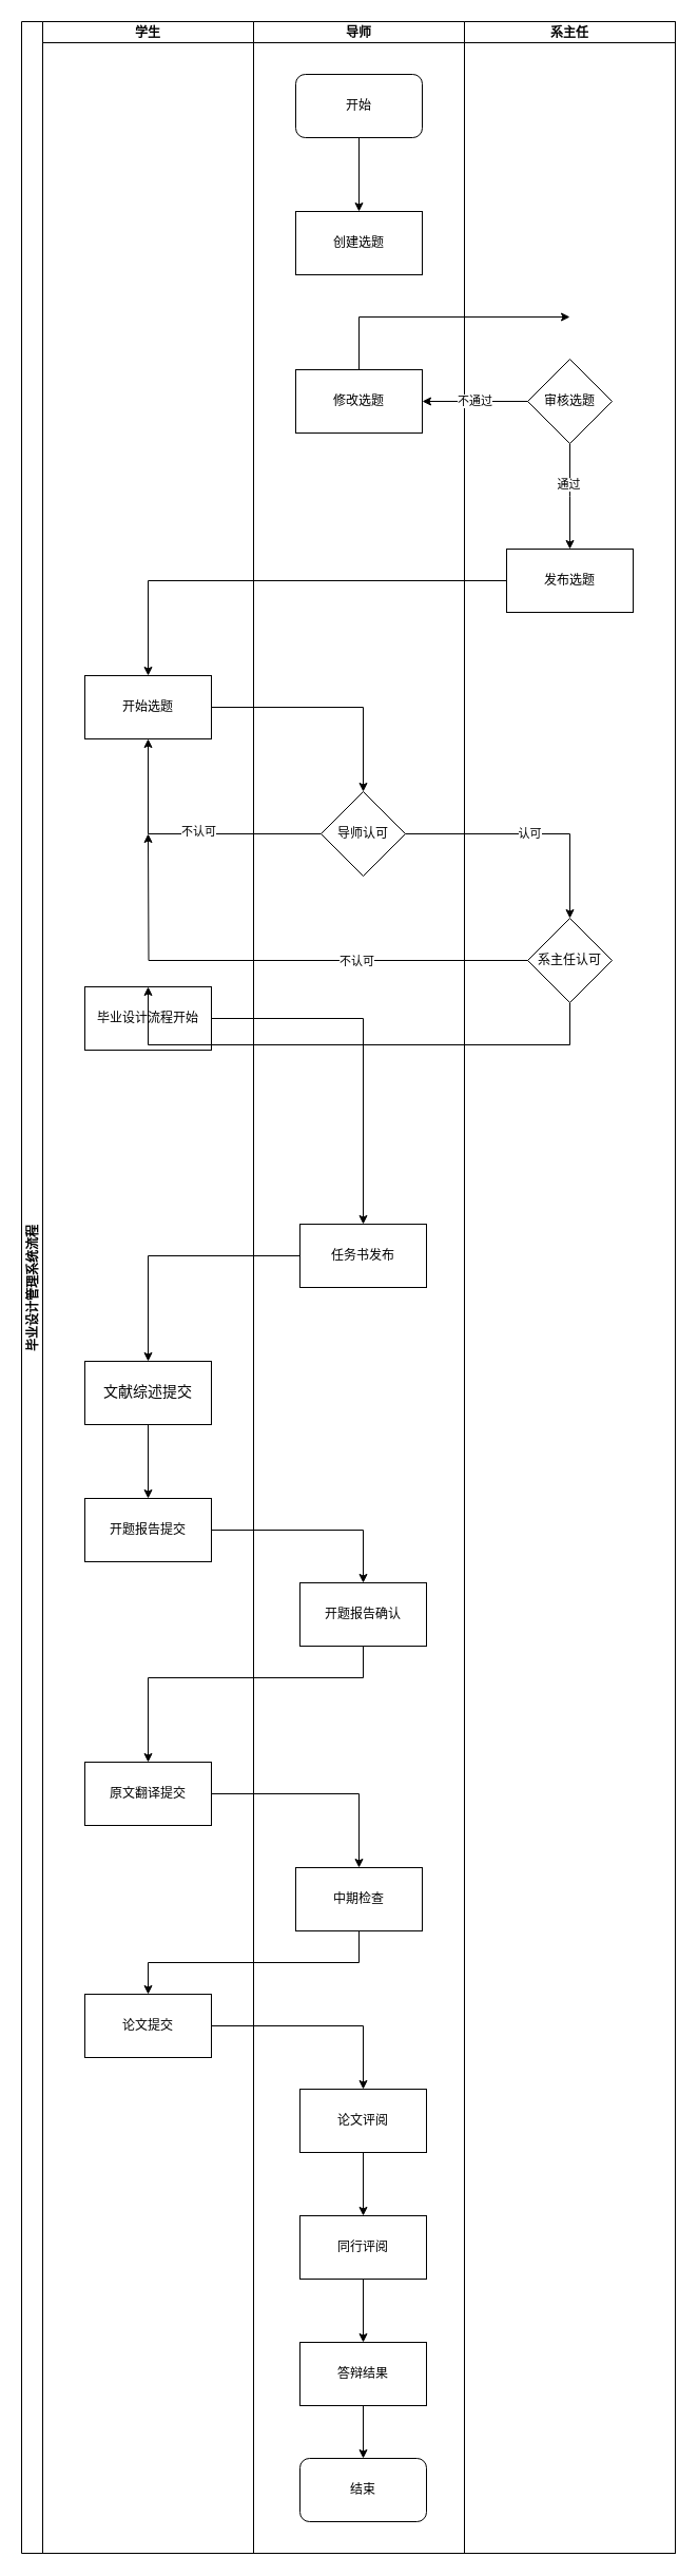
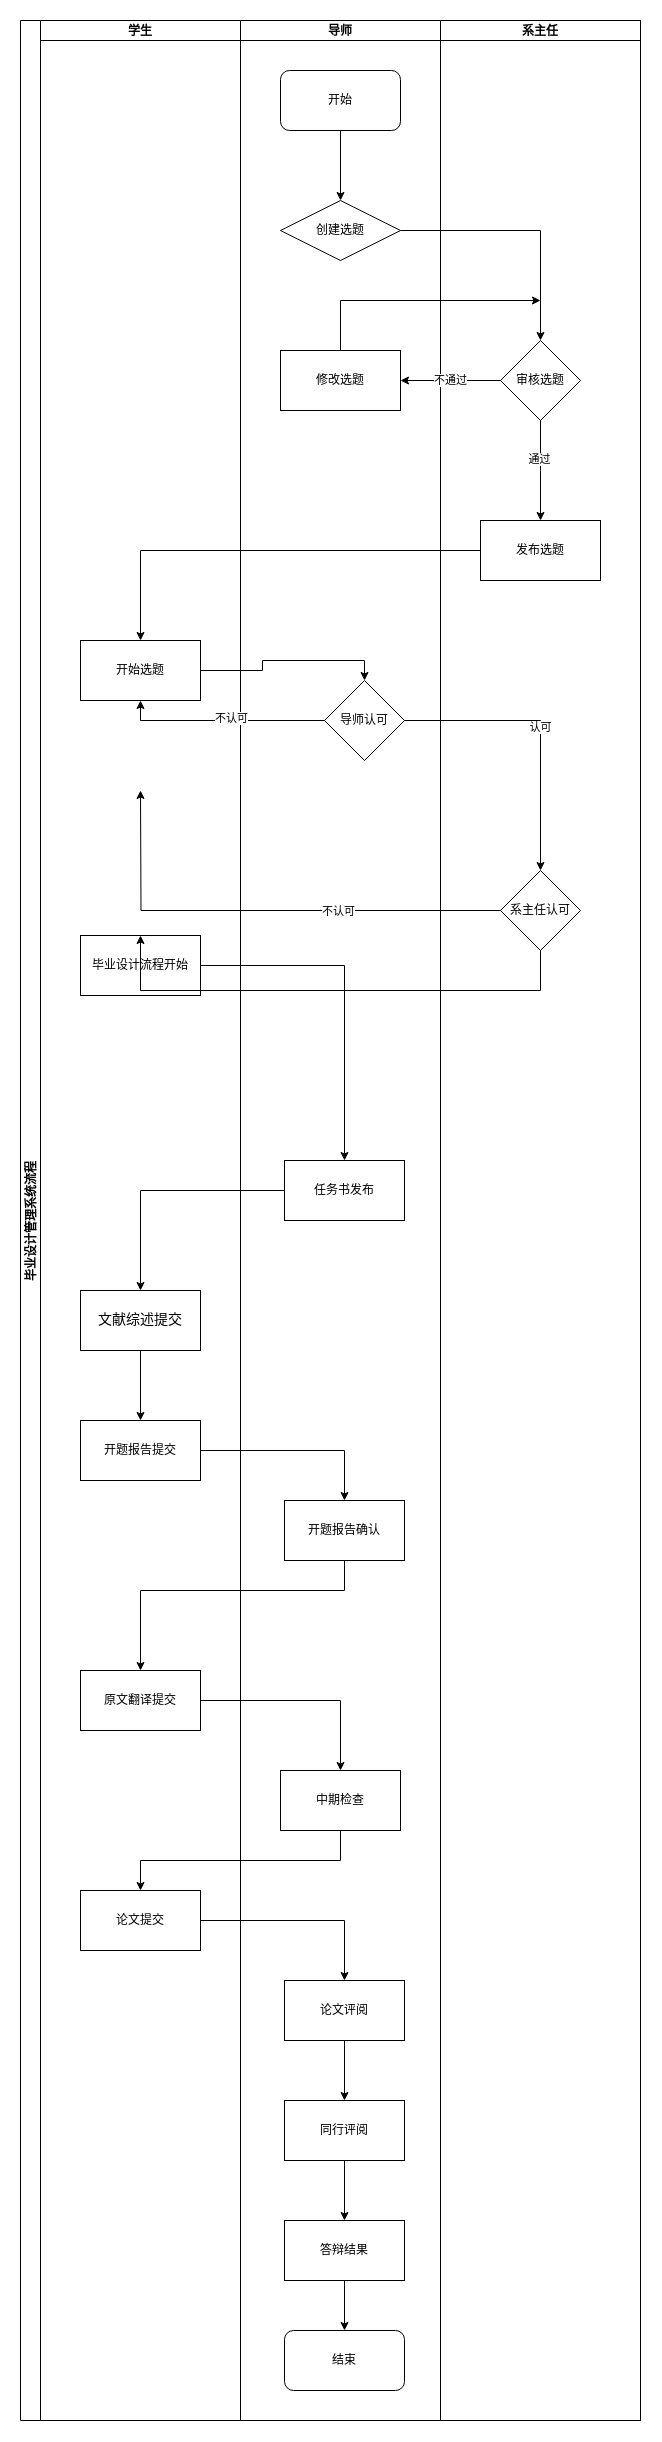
  <mxCell id="0" />
  <mxCell id="1" parent="0" />
  <mxCell id="2" value="毕业设计管理系统流程" style="swimlane;childLayout=stackLayout;resizeParent=1;resizeParentMax=0;startSize=20;horizontal=0;horizontalStack=1;" vertex="1" parent="1"><mxGeometry x="20" y="20" width="620" height="2400" as="geometry" /></mxCell>
  <mxCell id="3" value="学生" style="swimlane;startSize=20;" vertex="1" parent="2"><mxGeometry x="20" width="200" height="2400" as="geometry" /></mxCell>
  <mxCell id="4" value="开始选题" style="rounded=0;whiteSpace=wrap;html=1;" vertex="1" parent="3"><mxGeometry x="40" y="620" width="120" height="60" as="geometry" /></mxCell>
  <mxCell id="5" value="毕业设计流程开始" style="rounded=0;whiteSpace=wrap;html=1;" vertex="1" parent="3"><mxGeometry x="40" y="915" width="120" height="60" as="geometry" /></mxCell>
  <mxCell id="6" style="edgeStyle=orthogonalEdgeStyle;rounded=0;orthogonalLoop=1;jettySize=auto;html=1;entryX=0.5;entryY=0;entryDx=0;entryDy=0;" edge="1" parent="3" source="7" target="8"><mxGeometry relative="1" as="geometry" /></mxCell>
  <mxCell id="7" value="&lt;span style=&quot;font-size: 10.5pt ; font-family: &amp;#34;simsun&amp;#34;&quot;&gt;文献综述提交&lt;/span&gt;" style="rounded=0;whiteSpace=wrap;html=1;" vertex="1" parent="3"><mxGeometry x="40" y="1270" width="120" height="60" as="geometry" /></mxCell>
  <mxCell id="8" value="开题报告提交" style="rounded=0;whiteSpace=wrap;html=1;" vertex="1" parent="3"><mxGeometry x="40" y="1400" width="120" height="60" as="geometry" /></mxCell>
  <mxCell id="9" value="原文翻译提交" style="rounded=0;whiteSpace=wrap;html=1;" vertex="1" parent="3"><mxGeometry x="40" y="1650" width="120" height="60" as="geometry" /></mxCell>
  <mxCell id="10" value="论文提交" style="rounded=0;whiteSpace=wrap;html=1;" vertex="1" parent="3"><mxGeometry x="40" y="1870" width="120" height="60" as="geometry" /></mxCell>
  <mxCell id="11" value="导师" style="swimlane;startSize=20;" vertex="1" parent="2"><mxGeometry x="220" width="200" height="2400" as="geometry" /></mxCell>
  <mxCell id="12" style="edgeStyle=orthogonalEdgeStyle;rounded=0;orthogonalLoop=1;jettySize=auto;html=1;entryX=0.5;entryY=0;entryDx=0;entryDy=0;" edge="1" parent="11" source="13" target="14"><mxGeometry relative="1" as="geometry" /></mxCell>
  <mxCell id="13" value="开始" style="rounded=1;whiteSpace=wrap;html=1;" vertex="1" parent="11"><mxGeometry x="40" y="50" width="120" height="60" as="geometry" /></mxCell>
- <mxCell id="14" value="创建选题" style="rounded=0;whiteSpace=wrap;html=1;" vertex="1" parent="11"><mxGeometry x="40" y="180" width="120" height="60" as="geometry" /></mxCell>
+ <mxCell id="14" value="创建选题" style="rhombus;whiteSpace=wrap;html=1;" vertex="1" parent="11"><mxGeometry x="40" y="180" width="120" height="60" as="geometry" /></mxCell>
  <mxCell id="15" value="修改选题" style="rounded=0;whiteSpace=wrap;html=1;" vertex="1" parent="11"><mxGeometry x="40" y="330" width="120" height="60" as="geometry" /></mxCell>
- <mxCell id="16" value="导师认可" style="rhombus;whiteSpace=wrap;html=1;" vertex="1" parent="11"><mxGeometry x="64" y="730" width="80" height="80" as="geometry" /></mxCell>
+ <mxCell id="16" value="导师认可" style="rhombus;whiteSpace=wrap;html=1;" vertex="1" parent="11"><mxGeometry x="84" y="660" width="80" height="80" as="geometry" /></mxCell>
  <mxCell id="17" value="任务书发布" style="rounded=0;whiteSpace=wrap;html=1;" vertex="1" parent="11"><mxGeometry x="44" y="1140" width="120" height="60" as="geometry" /></mxCell>
  <mxCell id="18" value="开题报告确认" style="rounded=0;whiteSpace=wrap;html=1;" vertex="1" parent="11"><mxGeometry x="44" y="1480" width="120" height="60" as="geometry" /></mxCell>
  <mxCell id="19" value="中期检查" style="rounded=0;whiteSpace=wrap;html=1;" vertex="1" parent="11"><mxGeometry x="40" y="1750" width="120" height="60" as="geometry" /></mxCell>
  <mxCell id="20" value="论文评阅" style="rounded=0;whiteSpace=wrap;html=1;" vertex="1" parent="11"><mxGeometry x="44" y="1960" width="120" height="60" as="geometry" /></mxCell>
  <mxCell id="21" style="edgeStyle=orthogonalEdgeStyle;rounded=0;orthogonalLoop=1;jettySize=auto;html=1;entryX=0.5;entryY=0;entryDx=0;entryDy=0;" edge="1" parent="11" source="22" target="25"><mxGeometry relative="1" as="geometry" /></mxCell>
  <mxCell id="22" value="同行评阅" style="rounded=0;whiteSpace=wrap;html=1;" vertex="1" parent="11"><mxGeometry x="44" y="2080" width="120" height="60" as="geometry" /></mxCell>
  <mxCell id="23" style="edgeStyle=orthogonalEdgeStyle;rounded=0;orthogonalLoop=1;jettySize=auto;html=1;entryX=0.5;entryY=0;entryDx=0;entryDy=0;" edge="1" parent="11" source="20" target="22"><mxGeometry relative="1" as="geometry" /></mxCell>
  <mxCell id="24" style="edgeStyle=orthogonalEdgeStyle;rounded=0;orthogonalLoop=1;jettySize=auto;html=1;" edge="1" parent="11" source="25" target="26"><mxGeometry relative="1" as="geometry" /></mxCell>
  <mxCell id="25" value="答辩结果" style="rounded=0;whiteSpace=wrap;html=1;" vertex="1" parent="11"><mxGeometry x="44" y="2200" width="120" height="60" as="geometry" /></mxCell>
  <mxCell id="26" value="结束" style="rounded=1;whiteSpace=wrap;html=1;" vertex="1" parent="11"><mxGeometry x="44" y="2310" width="120" height="60" as="geometry" /></mxCell>
  <mxCell id="27" value="系主任" style="swimlane;startSize=20;" vertex="1" parent="2"><mxGeometry x="420" width="200" height="2400" as="geometry" /></mxCell>
  <mxCell id="28" value="审核选题" style="rhombus;whiteSpace=wrap;html=1;" vertex="1" parent="27"><mxGeometry x="60" y="320" width="80" height="80" as="geometry" /></mxCell>
  <mxCell id="29" value="发布选题" style="rounded=0;whiteSpace=wrap;html=1;" vertex="1" parent="27"><mxGeometry x="40" y="500" width="120" height="60" as="geometry" /></mxCell>
  <mxCell id="30" value="系主任认可" style="rhombus;whiteSpace=wrap;html=1;direction=south;" vertex="1" parent="27"><mxGeometry x="60" y="850" width="80" height="80" as="geometry" /></mxCell>
+ <mxCell id="31" style="edgeStyle=orthogonalEdgeStyle;rounded=0;orthogonalLoop=1;jettySize=auto;html=1;entryX=0.5;entryY=0;entryDx=0;entryDy=0;" edge="1" parent="2" source="14" target="28"><mxGeometry relative="1" as="geometry" /></mxCell>
  <mxCell id="32" value="不通过" style="edgeStyle=orthogonalEdgeStyle;rounded=0;orthogonalLoop=1;jettySize=auto;html=1;entryX=1;entryY=0.5;entryDx=0;entryDy=0;" edge="1" parent="2" source="28" target="15"><mxGeometry relative="1" as="geometry" /></mxCell>
  <mxCell id="33" style="edgeStyle=orthogonalEdgeStyle;rounded=0;orthogonalLoop=1;jettySize=auto;html=1;entryX=0.5;entryY=0;entryDx=0;entryDy=0;" edge="1" parent="2" source="29" target="4"><mxGeometry relative="1" as="geometry"><mxPoint x="90" y="530" as="targetPoint" /></mxGeometry></mxCell>
  <mxCell id="34" style="edgeStyle=orthogonalEdgeStyle;rounded=0;orthogonalLoop=1;jettySize=auto;html=1;entryX=0.5;entryY=0;entryDx=0;entryDy=0;" edge="1" parent="2" source="4" target="16"><mxGeometry relative="1" as="geometry"><mxPoint x="320" y="740" as="targetPoint" /></mxGeometry></mxCell>
  <mxCell id="35" value="认可" style="edgeStyle=orthogonalEdgeStyle;rounded=0;orthogonalLoop=1;jettySize=auto;html=1;entryX=0;entryY=0.5;entryDx=0;entryDy=0;exitX=1;exitY=0.5;exitDx=0;exitDy=0;" edge="1" parent="2" source="16" target="30"><mxGeometry relative="1" as="geometry"><mxPoint x="380" y="770" as="sourcePoint" /><mxPoint x="520" y="840" as="targetPoint" /></mxGeometry></mxCell>
  <mxCell id="36" style="edgeStyle=orthogonalEdgeStyle;rounded=0;orthogonalLoop=1;jettySize=auto;html=1;entryX=0.5;entryY=1;entryDx=0;entryDy=0;" edge="1" parent="2" source="16" target="4"><mxGeometry relative="1" as="geometry" /></mxCell>
  <mxCell id="37" value="不认可" style="edgeLabel;html=1;align=center;verticalAlign=middle;resizable=0;points=[];" vertex="1" connectable="0" parent="36"><mxGeometry x="-0.077" y="-3" relative="1" as="geometry"><mxPoint as="offset" /></mxGeometry></mxCell>
  <mxCell id="38" style="edgeStyle=orthogonalEdgeStyle;rounded=0;orthogonalLoop=1;jettySize=auto;html=1;entryX=0.5;entryY=0;entryDx=0;entryDy=0;" edge="1" parent="2" source="30" target="5"><mxGeometry relative="1" as="geometry"><mxPoint x="520" y="1010" as="targetPoint" /><Array as="points"><mxPoint x="520" y="970" /><mxPoint x="120" y="970" /></Array></mxGeometry></mxCell>
  <mxCell id="39" style="edgeStyle=orthogonalEdgeStyle;rounded=0;orthogonalLoop=1;jettySize=auto;html=1;entryX=0.5;entryY=0;entryDx=0;entryDy=0;" edge="1" parent="2" source="5" target="17"><mxGeometry relative="1" as="geometry" /></mxCell>
  <mxCell id="40" style="edgeStyle=orthogonalEdgeStyle;rounded=0;orthogonalLoop=1;jettySize=auto;html=1;entryX=0.5;entryY=0;entryDx=0;entryDy=0;" edge="1" parent="2" source="17" target="7"><mxGeometry relative="1" as="geometry" /></mxCell>
  <mxCell id="41" style="edgeStyle=orthogonalEdgeStyle;rounded=0;orthogonalLoop=1;jettySize=auto;html=1;entryX=0.5;entryY=0;entryDx=0;entryDy=0;" edge="1" parent="2" source="8" target="18"><mxGeometry relative="1" as="geometry" /></mxCell>
  <mxCell id="42" style="edgeStyle=orthogonalEdgeStyle;rounded=0;orthogonalLoop=1;jettySize=auto;html=1;entryX=0.5;entryY=0;entryDx=0;entryDy=0;" edge="1" parent="2" source="18" target="9"><mxGeometry relative="1" as="geometry"><mxPoint x="324" y="1600" as="targetPoint" /><Array as="points"><mxPoint x="324" y="1570" /><mxPoint x="120" y="1570" /></Array></mxGeometry></mxCell>
  <mxCell id="43" style="edgeStyle=orthogonalEdgeStyle;rounded=0;orthogonalLoop=1;jettySize=auto;html=1;entryX=0.5;entryY=0;entryDx=0;entryDy=0;" edge="1" parent="2" source="9" target="19"><mxGeometry relative="1" as="geometry" /></mxCell>
  <mxCell id="44" style="edgeStyle=orthogonalEdgeStyle;rounded=0;orthogonalLoop=1;jettySize=auto;html=1;entryX=0.5;entryY=0;entryDx=0;entryDy=0;" edge="1" parent="2" source="19" target="10"><mxGeometry relative="1" as="geometry"><Array as="points"><mxPoint x="320" y="1840" /><mxPoint x="120" y="1840" /></Array></mxGeometry></mxCell>
  <mxCell id="45" style="edgeStyle=orthogonalEdgeStyle;rounded=0;orthogonalLoop=1;jettySize=auto;html=1;entryX=0.5;entryY=0;entryDx=0;entryDy=0;" edge="1" parent="2" source="10" target="20"><mxGeometry relative="1" as="geometry" /></mxCell>
  <mxCell id="46" style="edgeStyle=orthogonalEdgeStyle;rounded=0;orthogonalLoop=1;jettySize=auto;html=1;" edge="1" parent="1" source="28"><mxGeometry relative="1" as="geometry"><mxPoint x="540" y="520" as="targetPoint" /></mxGeometry></mxCell>
  <mxCell id="47" value="通过" style="edgeLabel;html=1;align=center;verticalAlign=middle;resizable=0;points=[];" vertex="1" connectable="0" parent="46"><mxGeometry x="-0.244" y="-2" relative="1" as="geometry"><mxPoint as="offset" /></mxGeometry></mxCell>
  <mxCell id="48" style="edgeStyle=orthogonalEdgeStyle;rounded=0;orthogonalLoop=1;jettySize=auto;html=1;" edge="1" parent="1" source="15"><mxGeometry relative="1" as="geometry"><mxPoint x="540" y="300" as="targetPoint" /><Array as="points"><mxPoint x="340" y="300" /></Array></mxGeometry></mxCell>
  <mxCell id="49" style="edgeStyle=orthogonalEdgeStyle;rounded=0;orthogonalLoop=1;jettySize=auto;html=1;" edge="1" parent="1" source="30"><mxGeometry relative="1" as="geometry"><mxPoint x="140" y="790" as="targetPoint" /></mxGeometry></mxCell>
  <mxCell id="50" value="不认可" style="edgeLabel;html=1;align=center;verticalAlign=middle;resizable=0;points=[];" vertex="1" connectable="0" parent="49"><mxGeometry x="-0.32" relative="1" as="geometry"><mxPoint as="offset" /></mxGeometry></mxCell>
